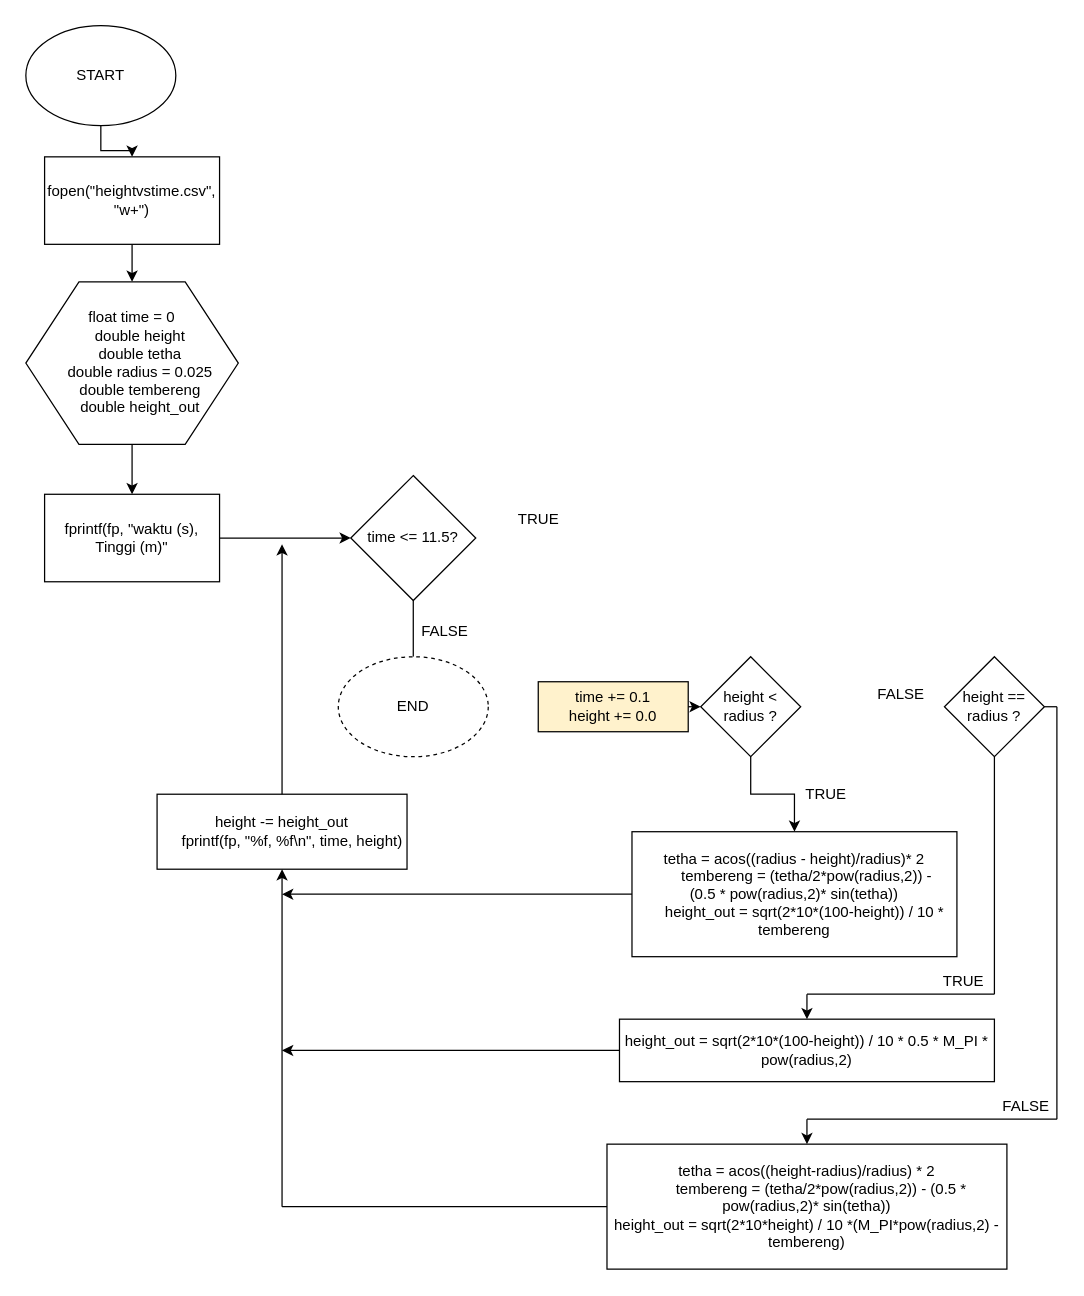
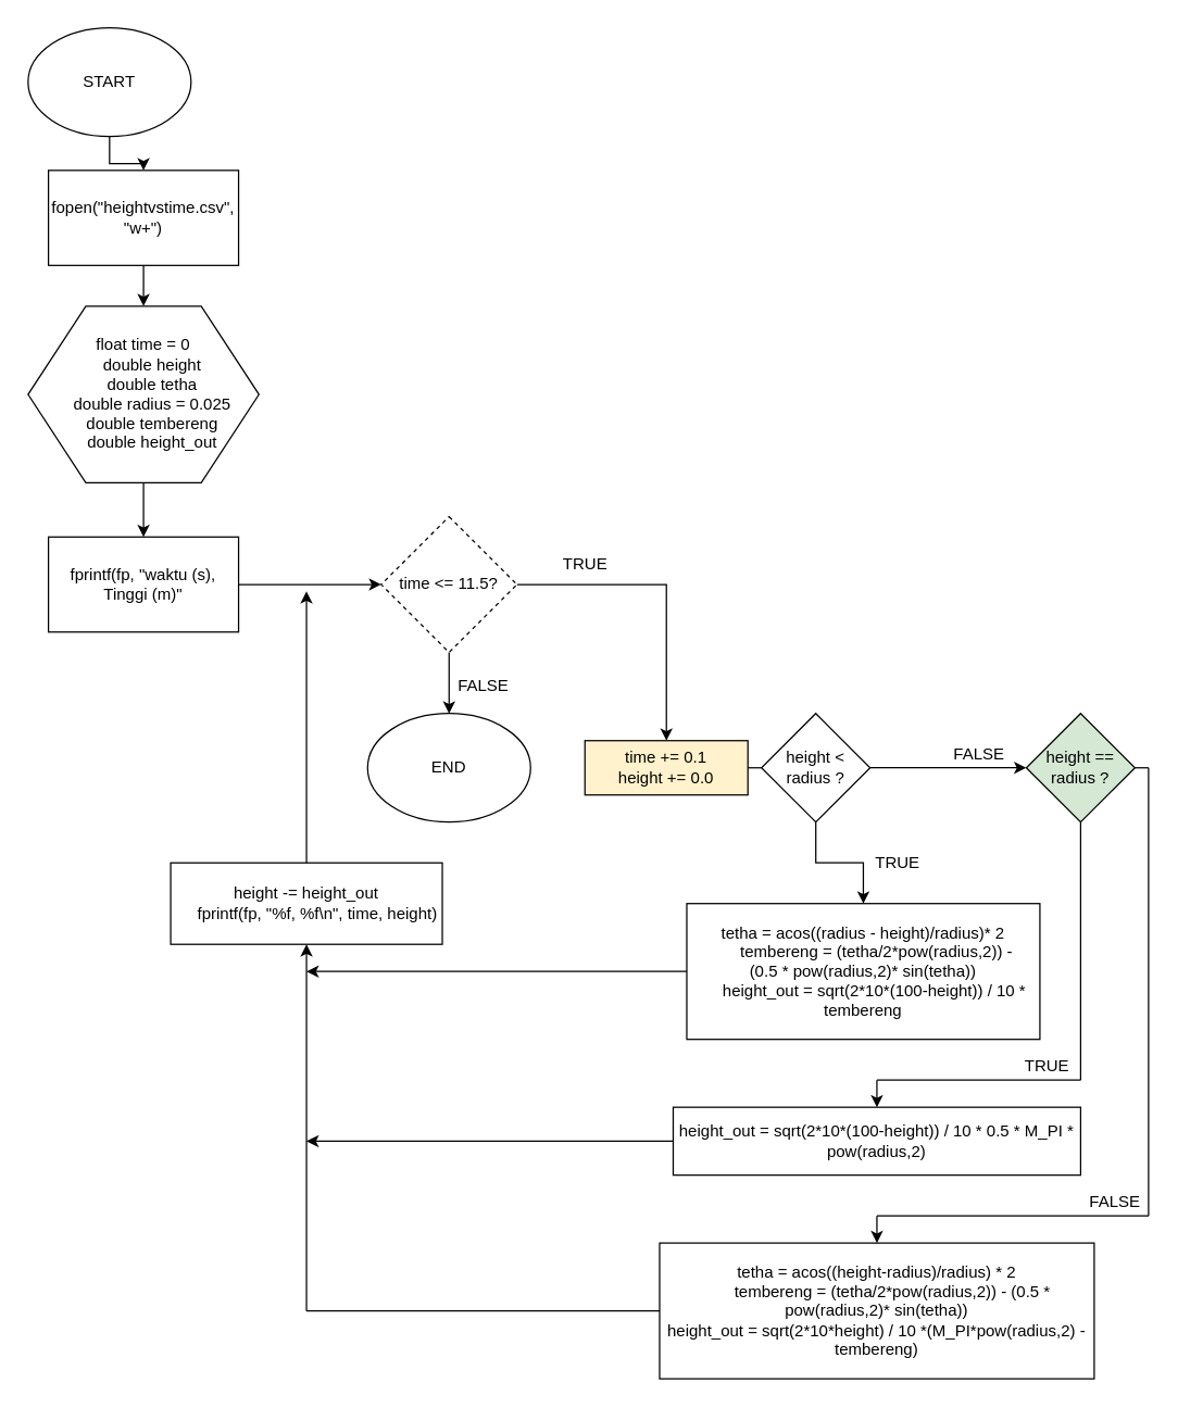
  <mxCell id="0" />
  <mxCell id="1" parent="0" />
  <mxCell id="2" value="" style="edgeStyle=orthogonalEdgeStyle;rounded=0;orthogonalLoop=1;jettySize=auto;html=1;" edge="1" parent="1" source="3" target="5"><mxGeometry relative="1" as="geometry" /></mxCell>
  <mxCell id="3" value="START" style="ellipse;whiteSpace=wrap;html=1;" vertex="1" parent="1"><mxGeometry x="20" y="20" width="120" height="80" as="geometry" /></mxCell>
  <mxCell id="4" value="" style="edgeStyle=orthogonalEdgeStyle;rounded=0;orthogonalLoop=1;jettySize=auto;html=1;" edge="1" parent="1" source="5" target="7"><mxGeometry relative="1" as="geometry" /></mxCell>
  <mxCell id="5" value="fopen(&quot;heightvstime.csv&quot;, &quot;w+&quot;)" style="rounded=0;whiteSpace=wrap;html=1;" vertex="1" parent="1"><mxGeometry x="35" y="125" width="140" height="70" as="geometry" /></mxCell>
  <mxCell id="6" value="" style="edgeStyle=orthogonalEdgeStyle;rounded=0;orthogonalLoop=1;jettySize=auto;html=1;" edge="1" parent="1" source="7" target="9"><mxGeometry relative="1" as="geometry" /></mxCell>
  <mxCell id="7" value="&lt;div&gt;float time = 0&lt;/div&gt;&lt;div&gt;&amp;nbsp; &amp;nbsp; double height&lt;/div&gt;&lt;div&gt;&amp;nbsp; &amp;nbsp; double tetha&lt;/div&gt;&lt;div&gt;&amp;nbsp; &amp;nbsp; double radius = 0.025&lt;/div&gt;&lt;div&gt;&amp;nbsp; &amp;nbsp; double tembereng&lt;/div&gt;&lt;div&gt;&amp;nbsp; &amp;nbsp; double height_out&lt;/div&gt;" style="shape=hexagon;perimeter=hexagonPerimeter2;whiteSpace=wrap;html=1;align=center;" vertex="1" parent="1"><mxGeometry x="20" y="225" width="170" height="130" as="geometry" /></mxCell>
  <mxCell id="8" value="" style="edgeStyle=orthogonalEdgeStyle;rounded=0;orthogonalLoop=1;jettySize=auto;html=1;" edge="1" parent="1" source="9" target="11"><mxGeometry relative="1" as="geometry" /></mxCell>
  <mxCell id="9" value="fprintf(fp, &quot;waktu (s), Tinggi (m)&quot;" style="rounded=0;whiteSpace=wrap;html=1;" vertex="1" parent="1"><mxGeometry x="35" y="395" width="140" height="70" as="geometry" /></mxCell>
- <mxCell id="11" value="time &amp;lt;= 11.5?" style="rhombus;whiteSpace=wrap;html=1;align=center;" vertex="1" parent="1"><mxGeometry x="280" y="380" width="100" height="100" as="geometry" /></mxCell>
- <mxCell id="12" value="" style="endArrow=none;html=1;exitX=0.5;exitY=1;exitDx=0;exitDy=0;entryX=0.5;entryY=0;entryDx=0;entryDy=0;" edge="1" parent="1" source="11" target="14"><mxGeometry width="50" height="50" relative="1" as="geometry"><mxPoint x="125" y="645" as="sourcePoint" /><mxPoint x="105" y="635" as="targetPoint" /></mxGeometry></mxCell>
+ <mxCell id="10" value="" style="edgeStyle=orthogonalEdgeStyle;rounded=0;orthogonalLoop=1;jettySize=auto;html=1;" edge="1" parent="1" source="11" target="16"><mxGeometry relative="1" as="geometry" /></mxCell>
+ <mxCell id="11" value="time &amp;lt;= 11.5?" style="rhombus;whiteSpace=wrap;html=1;align=center;dashed=1;" vertex="1" parent="1"><mxGeometry x="280" y="380" width="100" height="100" as="geometry" /></mxCell>
+ <mxCell id="12" value="" style="endArrow=classic;html=1;exitX=0.5;exitY=1;exitDx=0;exitDy=0;entryX=0.5;entryY=0;entryDx=0;entryDy=0;" edge="1" parent="1" source="11" target="14"><mxGeometry width="50" height="50" relative="1" as="geometry"><mxPoint x="125" y="645" as="sourcePoint" /><mxPoint x="105" y="635" as="targetPoint" /></mxGeometry></mxCell>
  <mxCell id="13" value="FALSE" style="text;html=1;align=center;verticalAlign=middle;resizable=0;points=[];autosize=1;" vertex="1" parent="1"><mxGeometry x="330" y="495" width="50" height="20" as="geometry" /></mxCell>
- <mxCell id="14" value="END" style="ellipse;whiteSpace=wrap;html=1;align=center;dashed=1;" vertex="1" parent="1"><mxGeometry x="270" y="525" width="120" height="80" as="geometry" /></mxCell>
+ <mxCell id="14" value="END" style="ellipse;whiteSpace=wrap;html=1;align=center;" vertex="1" parent="1"><mxGeometry x="270" y="525" width="120" height="80" as="geometry" /></mxCell>
  <mxCell id="15" value="TRUE" style="text;html=1;align=center;verticalAlign=middle;resizable=0;points=[];autosize=1;" vertex="1" parent="1"><mxGeometry x="405" y="405" width="50" height="20" as="geometry" /></mxCell>
  <mxCell id="16" value="time += 0.1&lt;br&gt;height += 0.0" style="rounded=0;whiteSpace=wrap;html=1;align=center;fillColor=#fff2cc;" vertex="1" parent="1"><mxGeometry x="430" y="545" width="120" height="40" as="geometry" /></mxCell>
  <mxCell id="17" value="" style="edgeStyle=orthogonalEdgeStyle;rounded=0;orthogonalLoop=1;jettySize=auto;html=1;" edge="1" parent="1" source="19" target="20"><mxGeometry relative="1" as="geometry" /></mxCell>
+ <mxCell id="18" value="" style="edgeStyle=orthogonalEdgeStyle;rounded=0;orthogonalLoop=1;jettySize=auto;html=1;" edge="1" parent="1" source="19" target="23"><mxGeometry relative="1" as="geometry" /></mxCell>
  <mxCell id="19" value="height &amp;lt; radius ?" style="rhombus;whiteSpace=wrap;html=1;align=center;" vertex="1" parent="1"><mxGeometry x="560" y="525" width="80" height="80" as="geometry" /></mxCell>
  <mxCell id="20" value="&lt;div&gt;tetha = acos((radius - height)/radius)* 2&lt;/div&gt;&lt;div&gt;&amp;nbsp; &amp;nbsp; &amp;nbsp; &amp;nbsp;tembereng = (tetha/2*pow(radius,2)) -&amp;nbsp;&lt;/div&gt;&lt;div&gt;(0.5 * pow(radius,2)* sin(tetha))&lt;/div&gt;&lt;div&gt;&amp;nbsp; &amp;nbsp; &amp;nbsp;height_out = sqrt(2*10*(100-height)) / 10 * tembereng&lt;/div&gt;" style="rounded=0;whiteSpace=wrap;html=1;align=center;" vertex="1" parent="1"><mxGeometry x="505" y="665" width="260" height="100" as="geometry" /></mxCell>
  <mxCell id="21" value="TRUE" style="text;html=1;align=center;verticalAlign=middle;resizable=0;points=[];autosize=1;" vertex="1" parent="1"><mxGeometry x="635" y="625" width="50" height="20" as="geometry" /></mxCell>
- <mxCell id="22" value="" style="endArrow=classic;html=1;exitX=1;exitY=0.5;exitDx=0;exitDy=0;entryX=0;entryY=0.5;entryDx=0;entryDy=0;" edge="1" parent="1" source="16" target="19"><mxGeometry width="50" height="50" relative="1" as="geometry"><mxPoint x="365" y="595" as="sourcePoint" /><mxPoint x="415" y="545" as="targetPoint" /></mxGeometry></mxCell>
- <mxCell id="23" value="height == radius ?" style="rhombus;whiteSpace=wrap;html=1;align=center;" vertex="1" parent="1"><mxGeometry x="755" y="525" width="80" height="80" as="geometry" /></mxCell>
+ <mxCell id="22" value="" style="endArrow=none;html=1;exitX=1;exitY=0.5;exitDx=0;exitDy=0;entryX=0;entryY=0.5;entryDx=0;entryDy=0;" edge="1" parent="1" source="16" target="19"><mxGeometry width="50" height="50" relative="1" as="geometry"><mxPoint x="365" y="595" as="sourcePoint" /><mxPoint x="415" y="545" as="targetPoint" /></mxGeometry></mxCell>
+ <mxCell id="23" value="height == radius ?" style="rhombus;whiteSpace=wrap;html=1;align=center;fillColor=#d5e8d4;" vertex="1" parent="1"><mxGeometry x="755" y="525" width="80" height="80" as="geometry" /></mxCell>
  <mxCell id="24" value="height_out = sqrt(2*10*(100-height)) / 10 * 0.5 * M_PI * pow(radius,2)" style="rounded=0;whiteSpace=wrap;html=1;align=center;" vertex="1" parent="1"><mxGeometry x="495" y="815" width="300" height="50" as="geometry" /></mxCell>
  <mxCell id="25" value="&lt;div&gt;tetha = acos((height-radius)/radius) * 2&lt;/div&gt;&lt;div&gt;&amp;nbsp; &amp;nbsp; &amp;nbsp; &amp;nbsp;tembereng = (tetha/2*pow(radius,2)) - (0.5 * pow(radius,2)* sin(tetha))&lt;/div&gt;&lt;div&gt;&lt;span&gt;height_out = sqrt(2*10*height) / 10 *(M_PI*pow(radius,2) - tembereng)&lt;/span&gt;&lt;/div&gt;" style="rounded=0;whiteSpace=wrap;html=1;align=center;" vertex="1" parent="1"><mxGeometry x="485" y="915" width="320" height="100" as="geometry" /></mxCell>
  <mxCell id="26" value="FALSE" style="text;html=1;align=center;verticalAlign=middle;resizable=0;points=[];autosize=1;" vertex="1" parent="1"><mxGeometry x="695" y="545" width="50" height="20" as="geometry" /></mxCell>
  <mxCell id="27" value="" style="endArrow=none;html=1;entryX=0.5;entryY=1;entryDx=0;entryDy=0;" edge="1" parent="1" target="23"><mxGeometry width="50" height="50" relative="1" as="geometry"><mxPoint x="795" y="795" as="sourcePoint" /><mxPoint x="835" y="645" as="targetPoint" /></mxGeometry></mxCell>
  <mxCell id="28" value="" style="endArrow=none;html=1;" edge="1" parent="1"><mxGeometry width="50" height="50" relative="1" as="geometry"><mxPoint x="645" y="795" as="sourcePoint" /><mxPoint x="795" y="795" as="targetPoint" /></mxGeometry></mxCell>
  <mxCell id="29" value="" style="endArrow=classic;html=1;entryX=0.5;entryY=0;entryDx=0;entryDy=0;" edge="1" parent="1" target="24"><mxGeometry width="50" height="50" relative="1" as="geometry"><mxPoint x="645" y="795" as="sourcePoint" /><mxPoint x="665" y="765" as="targetPoint" /></mxGeometry></mxCell>
  <mxCell id="30" value="TRUE" style="text;html=1;align=center;verticalAlign=middle;resizable=0;points=[];autosize=1;" vertex="1" parent="1"><mxGeometry x="745" y="775" width="50" height="20" as="geometry" /></mxCell>
  <mxCell id="31" value="" style="endArrow=none;html=1;entryX=1;entryY=0.5;entryDx=0;entryDy=0;" edge="1" parent="1" target="23"><mxGeometry width="50" height="50" relative="1" as="geometry"><mxPoint x="845" y="565" as="sourcePoint" /><mxPoint x="855" y="625" as="targetPoint" /><Array as="points" /></mxGeometry></mxCell>
  <mxCell id="32" value="" style="endArrow=none;html=1;" edge="1" parent="1"><mxGeometry width="50" height="50" relative="1" as="geometry"><mxPoint x="845" y="895" as="sourcePoint" /><mxPoint x="845" y="565" as="targetPoint" /></mxGeometry></mxCell>
  <mxCell id="33" value="" style="endArrow=none;html=1;" edge="1" parent="1"><mxGeometry width="50" height="50" relative="1" as="geometry"><mxPoint x="645" y="895" as="sourcePoint" /><mxPoint x="845" y="895" as="targetPoint" /></mxGeometry></mxCell>
  <mxCell id="34" value="" style="endArrow=classic;html=1;entryX=0.5;entryY=0;entryDx=0;entryDy=0;" edge="1" parent="1" target="25"><mxGeometry width="50" height="50" relative="1" as="geometry"><mxPoint x="645" y="895" as="sourcePoint" /><mxPoint x="642" y="915" as="targetPoint" /></mxGeometry></mxCell>
  <mxCell id="35" value="FALSE" style="text;html=1;align=center;verticalAlign=middle;resizable=0;points=[];autosize=1;" vertex="1" parent="1"><mxGeometry x="795" y="875" width="50" height="20" as="geometry" /></mxCell>
  <mxCell id="36" value="&lt;div&gt;height -= height_out&lt;/div&gt;&lt;div&gt;&amp;nbsp; &amp;nbsp; &amp;nbsp;fprintf(fp, &quot;%f, %f\n&quot;, time, height)&lt;/div&gt;" style="rounded=0;whiteSpace=wrap;html=1;align=center;" vertex="1" parent="1"><mxGeometry x="125" y="635" width="200" height="60" as="geometry" /></mxCell>
  <mxCell id="37" value="" style="endArrow=classic;html=1;entryX=0.5;entryY=1;entryDx=0;entryDy=0;" edge="1" parent="1" target="36"><mxGeometry width="50" height="50" relative="1" as="geometry"><mxPoint x="225" y="965" as="sourcePoint" /><mxPoint x="405" y="795" as="targetPoint" /></mxGeometry></mxCell>
  <mxCell id="38" value="" style="endArrow=none;html=1;entryX=0;entryY=0.5;entryDx=0;entryDy=0;" edge="1" parent="1" target="25"><mxGeometry width="50" height="50" relative="1" as="geometry"><mxPoint x="225" y="965" as="sourcePoint" /><mxPoint x="465" y="945" as="targetPoint" /></mxGeometry></mxCell>
  <mxCell id="39" value="" style="endArrow=classic;html=1;exitX=0;exitY=0.5;exitDx=0;exitDy=0;" edge="1" parent="1" source="24"><mxGeometry width="50" height="50" relative="1" as="geometry"><mxPoint x="405" y="855" as="sourcePoint" /><mxPoint x="225" y="840" as="targetPoint" /></mxGeometry></mxCell>
  <mxCell id="40" value="" style="endArrow=classic;html=1;exitX=0;exitY=0.5;exitDx=0;exitDy=0;" edge="1" parent="1" source="20"><mxGeometry width="50" height="50" relative="1" as="geometry"><mxPoint x="425" y="755" as="sourcePoint" /><mxPoint x="225" y="715" as="targetPoint" /></mxGeometry></mxCell>
  <mxCell id="41" value="" style="endArrow=classic;html=1;exitX=0.5;exitY=0;exitDx=0;exitDy=0;" edge="1" parent="1" source="36"><mxGeometry width="50" height="50" relative="1" as="geometry"><mxPoint x="225" y="585" as="sourcePoint" /><mxPoint x="225" y="435" as="targetPoint" /></mxGeometry></mxCell>
